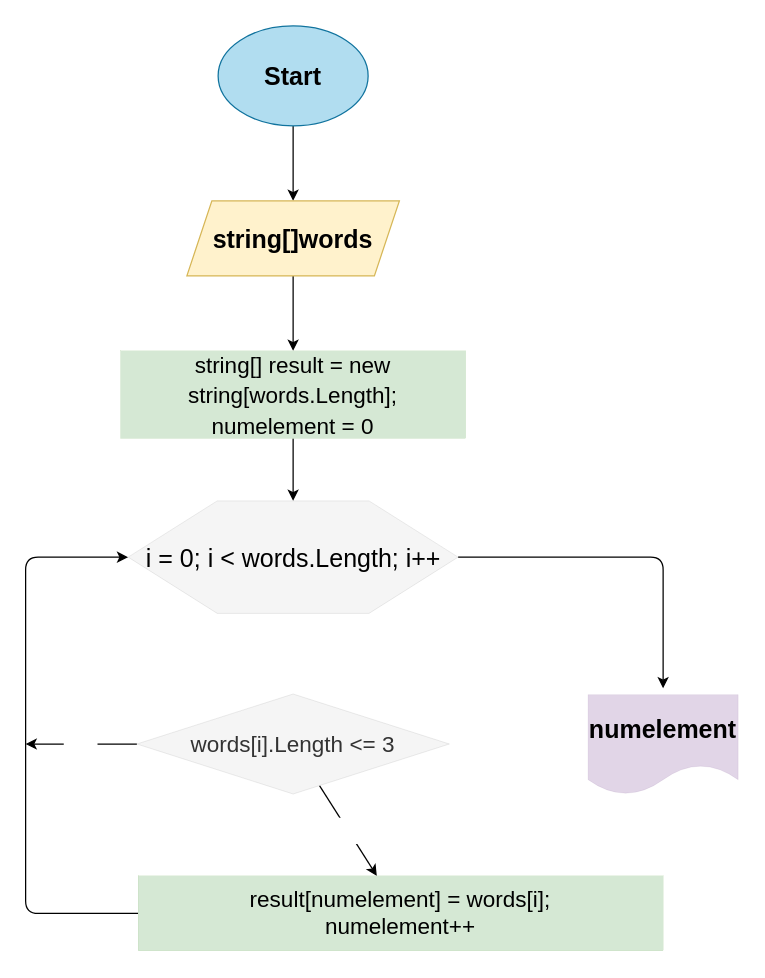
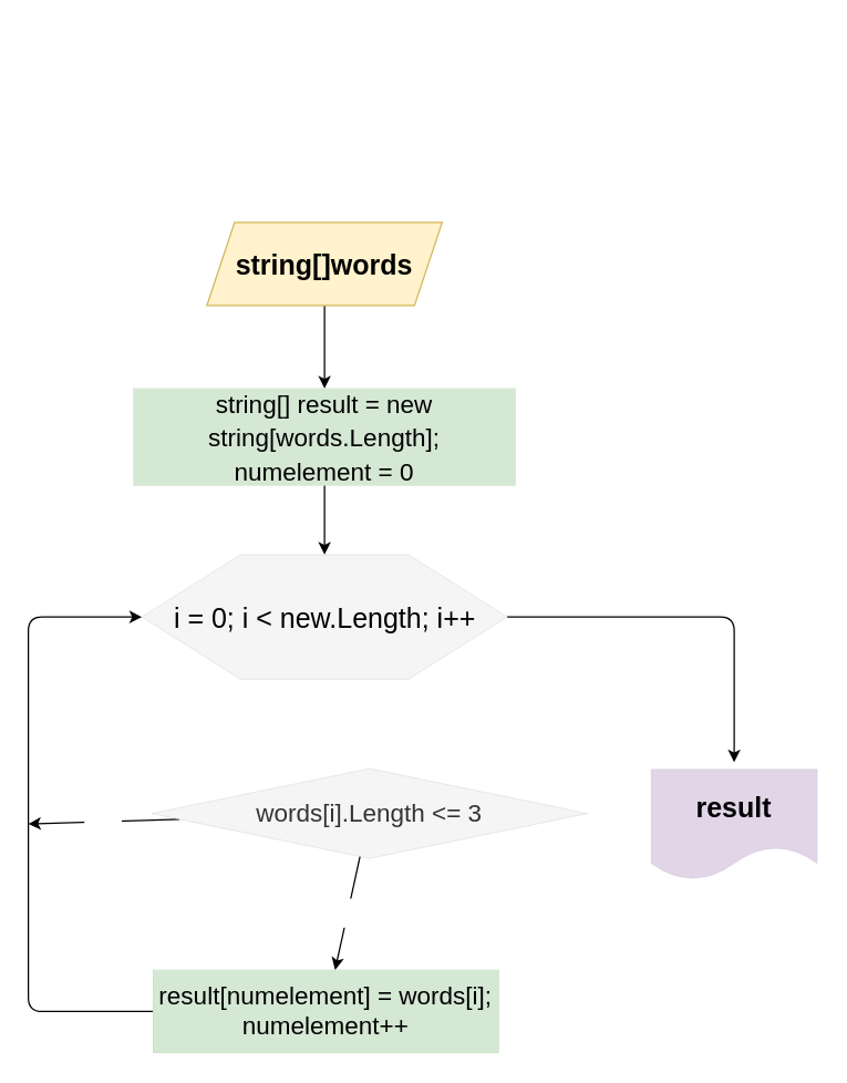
  <mxCell id="0" />
  <mxCell id="1" parent="0" />
- <mxCell id="2" value="" style="edgeStyle=none;html=1;fontSize=20;fontColor=#000000;" edge="1" parent="1" source="3" target="5"><mxGeometry relative="1" as="geometry" /></mxCell>
- <mxCell id="3" value="&lt;b&gt;&lt;font style=&quot;font-size: 20px&quot; color=&quot;#000000&quot;&gt;Start&lt;/font&gt;&lt;/b&gt;" style="ellipse;whiteSpace=wrap;html=1;fillColor=#b1ddf0;strokeColor=#10739e;" vertex="1" parent="1"><mxGeometry x="174" y="20" width="120" height="80" as="geometry" /></mxCell>
  <mxCell id="4" value="" style="edgeStyle=none;html=1;fontSize=18;fontColor=#000000;" edge="1" parent="1" source="5" target="9"><mxGeometry relative="1" as="geometry" /></mxCell>
  <mxCell id="5" value="&lt;font color=&quot;#000000&quot;&gt;&lt;b&gt;string[]words&lt;/b&gt;&lt;/font&gt;" style="shape=parallelogram;perimeter=parallelogramPerimeter;whiteSpace=wrap;html=1;fixedSize=1;fontSize=20;fillColor=#fff2cc;strokeColor=#d6b656;" vertex="1" parent="1"><mxGeometry x="149" y="160" width="170" height="60" as="geometry" /></mxCell>
  <mxCell id="6" style="edgeStyle=none;html=1;fontSize=18;fontColor=#FFFFFF;" edge="1" parent="1" source="7"><mxGeometry relative="1" as="geometry"><mxPoint x="530" y="550" as="targetPoint" /><Array as="points"><mxPoint x="530" y="445" /></Array></mxGeometry></mxCell>
- <mxCell id="7" value="&lt;font color=&quot;#000000&quot;&gt;i = 0; i &amp;lt; words.Length; i++&lt;/font&gt;" style="verticalLabelPosition=middle;verticalAlign=middle;html=1;shape=hexagon;perimeter=hexagonPerimeter2;arcSize=6;size=0.27;fontSize=20;fillColor=#f5f5f5;strokeColor=#666666;fontColor=#333333;strokeWidth=0;align=center;direction=east;labelPosition=center;" vertex="1" parent="1"><mxGeometry x="102" y="400" width="264" height="90" as="geometry" /></mxCell>
+ <mxCell id="7" value="&lt;font color=&quot;#000000&quot;&gt;i = 0; i &amp;lt; new.Length; i++&lt;/font&gt;" style="verticalLabelPosition=middle;verticalAlign=middle;html=1;shape=hexagon;perimeter=hexagonPerimeter2;arcSize=6;size=0.27;fontSize=20;fillColor=#f5f5f5;strokeColor=#666666;fontColor=#333333;strokeWidth=0;align=center;direction=east;labelPosition=center;" vertex="1" parent="1"><mxGeometry x="102" y="400" width="264" height="90" as="geometry" /></mxCell>
  <mxCell id="8" value="" style="edgeStyle=none;html=1;fontSize=18;fontColor=#000000;" edge="1" parent="1" source="9" target="7"><mxGeometry relative="1" as="geometry" /></mxCell>
  <mxCell id="9" value="&lt;font color=&quot;#000000&quot; style=&quot;font-size: 18px&quot;&gt;string[] result = new string[words.Length];&lt;br&gt;numelement = 0&lt;br&gt;&lt;/font&gt;" style="rounded=0;whiteSpace=wrap;html=1;fontSize=20;strokeWidth=0;fillColor=#d5e8d4;strokeColor=#82b366;" vertex="1" parent="1"><mxGeometry x="96" y="280" width="276" height="70" as="geometry" /></mxCell>
  <mxCell id="10" value="YES" style="edgeStyle=none;html=1;fontSize=18;fontColor=#FFFFFF;fontStyle=1" edge="1" parent="1" source="12" target="14"><mxGeometry relative="1" as="geometry" /></mxCell>
  <mxCell id="11" value="NO" style="edgeStyle=none;html=1;fontSize=18;fontColor=#FFFFFF;fontStyle=1" edge="1" parent="1" source="12"><mxGeometry relative="1" as="geometry"><mxPoint x="20" y="594.5" as="targetPoint" /></mxGeometry></mxCell>
- <mxCell id="12" value="words[i].Length &amp;lt;= 3" style="rhombus;whiteSpace=wrap;html=1;fontSize=18;fontColor=#333333;strokeWidth=0;fillColor=#f5f5f5;strokeColor=#666666;" vertex="1" parent="1"><mxGeometry x="109" y="554.5" width="250" height="80" as="geometry" /></mxCell>
+ <mxCell id="12" value="words[i].Length &amp;lt;= 3" style="rhombus;whiteSpace=wrap;html=1;fontSize=18;fontColor=#333333;strokeWidth=0;fillColor=#f5f5f5;strokeColor=#666666;" vertex="1" parent="1"><mxGeometry x="109" y="554.5" width="315" height="65" as="geometry" /></mxCell>
  <mxCell id="13" style="edgeStyle=none;html=1;fontSize=18;fontColor=#000000;entryX=0;entryY=0.5;entryDx=0;entryDy=0;" edge="1" parent="1" source="14" target="7"><mxGeometry relative="1" as="geometry"><mxPoint x="100" y="440" as="targetPoint" /><Array as="points"><mxPoint x="20" y="730" /><mxPoint x="20" y="445" /></Array></mxGeometry></mxCell>
- <mxCell id="14" value="&lt;font color=&quot;#000000&quot;&gt;result[numelement] = words[i];&lt;br&gt;numelement++&lt;br&gt;&lt;/font&gt;" style="rounded=0;whiteSpace=wrap;html=1;fontSize=18;strokeWidth=0;fillColor=#d5e8d4;strokeColor=#82b366;" vertex="1" parent="1"><mxGeometry x="110" y="700" width="420" height="60" as="geometry" /></mxCell>
- <mxCell id="15" value="&lt;font color=&quot;#000000&quot; size=&quot;1&quot;&gt;&lt;b style=&quot;font-size: 20px&quot;&gt;numelement&lt;/b&gt;&lt;/font&gt;" style="shape=document;whiteSpace=wrap;html=1;boundedLbl=1;fontSize=18;strokeWidth=0;fillColor=#e1d5e7;strokeColor=#9673a6;" vertex="1" parent="1"><mxGeometry x="470" y="555" width="120" height="80" as="geometry" /></mxCell>
+ <mxCell id="14" value="&lt;font color=&quot;#000000&quot;&gt;result[numelement] = words[i];&lt;br&gt;numelement++&lt;br&gt;&lt;/font&gt;" style="rounded=0;whiteSpace=wrap;html=1;fontSize=18;strokeWidth=0;fillColor=#d5e8d4;strokeColor=#82b366;" vertex="1" parent="1"><mxGeometry x="110" y="700" width="250" height="60" as="geometry" /></mxCell>
+ <mxCell id="15" value="&lt;font color=&quot;#000000&quot; size=&quot;1&quot;&gt;&lt;b style=&quot;font-size: 20px&quot;&gt;result&lt;/b&gt;&lt;/font&gt;" style="shape=document;whiteSpace=wrap;html=1;boundedLbl=1;fontSize=18;strokeWidth=0;fillColor=#e1d5e7;strokeColor=#9673a6;" vertex="1" parent="1"><mxGeometry x="470" y="555" width="120" height="80" as="geometry" /></mxCell>
